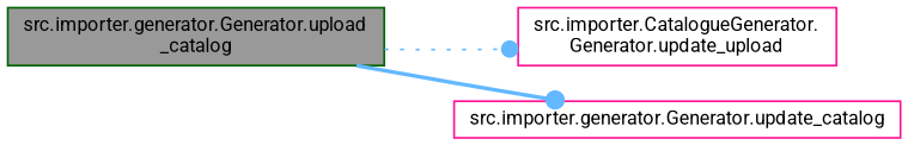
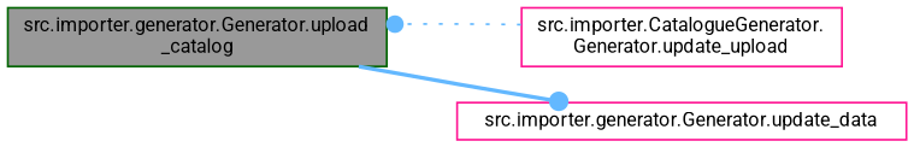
  digraph {
    fontname=Roboto
    rankdir=LR
    node [color=deeppink fillcolor=white fontname=Roboto fontsize=10 shape=box style=filled]
    edge [arrowhead=dot color=steelblue1 fontname=Roboto fontsize=10 labelfontname=Helvetica labelfontsize=10]
    n1 [color=darkgreen fillcolor=grey60 fontcolor=black height=0.2 label="src.importer.generator.Generator.upload\l_catalog" width=0.4]
    n2 [height=0.2 label="src.importer.CatalogueGenerator.\lGenerator.update_upload" width=0.4]
-   n3 [height=0.2 label="src.importer.generator.Generator.update_catalog" width=0.4]
-   n1 -> n2 [style=dotted]
+   n3 [height=0.2 label="src.importer.generator.Generator.update_data" width=0.4]
+   n2 -> n1 [style=dotted]
    n1 -> n3 [style=bold]
  }
